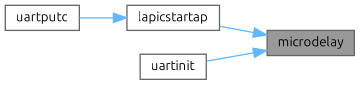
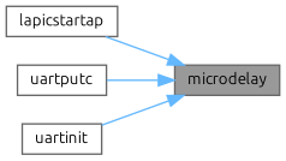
  digraph {
    fontname=Ubuntu
    rankdir=RL
    node [color=grey40 fillcolor=white fontname=Ubuntu fontsize=10 shape=box style=filled]
    edge [color=steelblue1 dir=back fontname=Ubuntu fontsize=10 labelfontname=Helvetica labelfontsize=10 style=solid]
    n1 [color=gray40 fillcolor=grey60 fontcolor=black height=0.2 label=microdelay width=0.4]
    n2 [height=0.2 label=lapicstartap width=0.4]
    n3 [height=0.2 label=uartputc width=0.4]
    n4 [height=0.2 label=uartinit width=0.4]
    n1 -> n2
-   n2 -> n3
+   n1 -> n3
    n1 -> n4
  }
